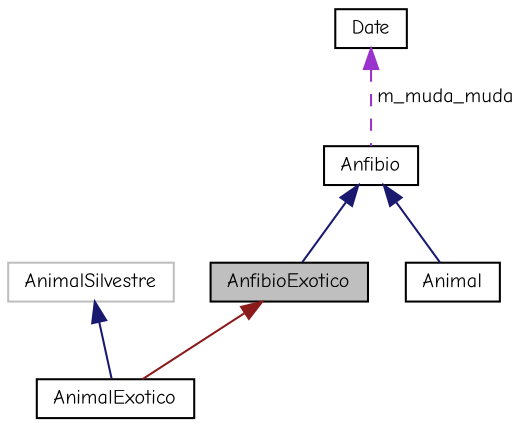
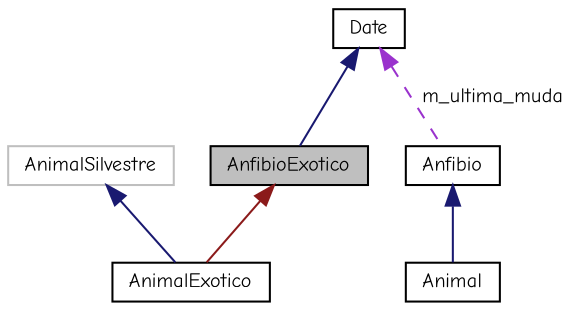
  digraph {
    fontname="Comic Neue"
    node [color=black fillcolor=white fontname="Comic Neue" fontsize=10 shape=record style=filled]
    edge [color=midnightblue dir=back fontname="Comic Neue" fontsize=10 labelfontname=Helvetica labelfontsize=10 style=solid]
    n1 [fillcolor=grey75 fontcolor=black height=0.2 label=AnfibioExotico width=0.4]
    n2 [height=0.2 label=AnimalExotico width=0.4]
    n3 [height=0.2 label=Anfibio width=0.4]
    n4 [height=0.2 label=Animal width=0.4]
    n5 [height=0.2 label=Date width=0.4]
    n6 [color=grey75 height=0.2 label=AnimalSilvestre width=0.4]
    n1 -> n2 [color=firebrick4]
-   n3 -> n1
+   n5 -> n1
    n3 -> n4
-   n5 -> n3 [color=darkorchid3 label=" m_muda_muda" style=dashed]
+   n5 -> n3 [color=darkorchid3 label=" m_ultima_muda" style=dashed]
    n6 -> n2
  }
